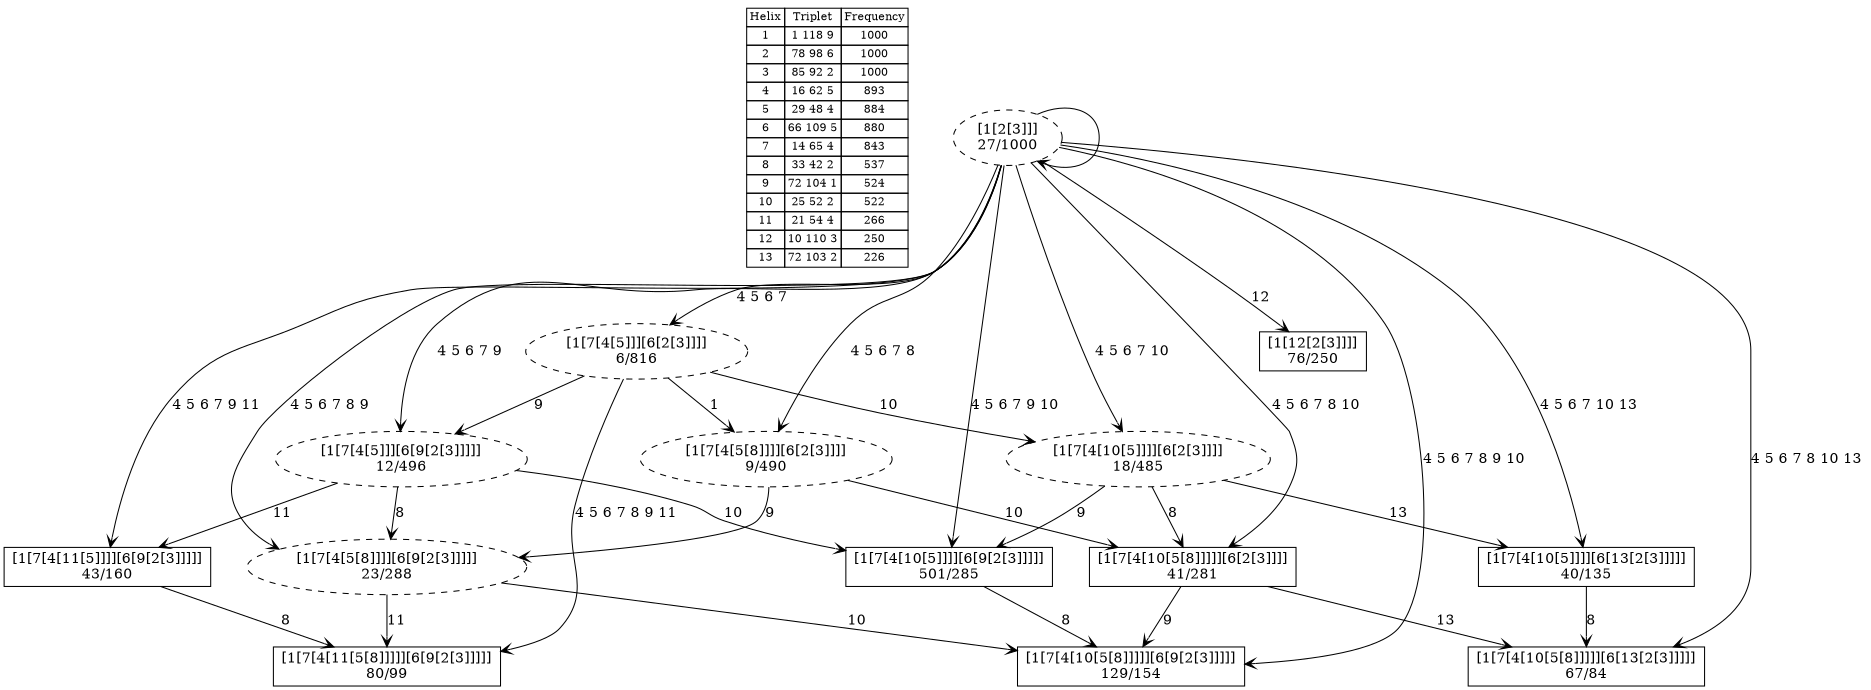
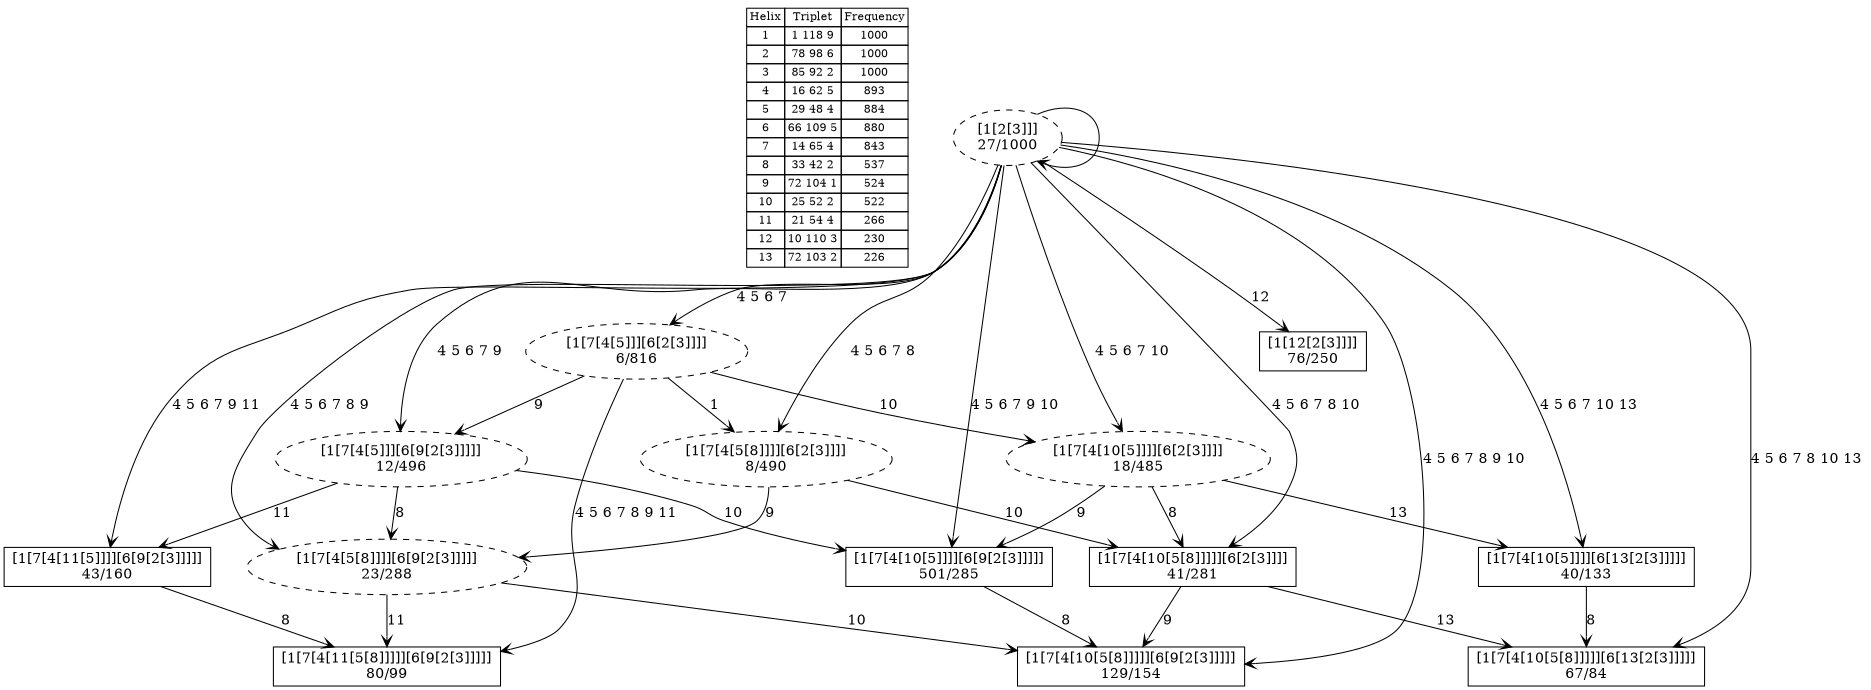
  digraph {
    nodesep=0.5
    node [shape=box]
    edge [arrowhead=vee]
-   n1 [fontsize=11 label=< <table border="0" cellborder="1" cellspacing="0"><tr><td>Helix</td><td>Triplet</td><td>Frequency</td></tr> <tr><td>1</td><td>1 118 9</td><td>1000</td></tr> <tr><td>2</td><td>78 98 6</td><td>1000</td></tr> <tr><td>3</td><td>85 92 2</td><td>1000</td></tr> <tr><td>4</td><td>16 62 5</td><td>893</td></tr> <tr><td>5</td><td>29 48 4</td><td>884</td></tr> <tr><td>6</td><td>66 109 5</td><td>880</td></tr> <tr><td>7</td><td>14 65 4</td><td>843</td></tr> <tr><td>8</td><td>33 42 2</td><td>537</td></tr> <tr><td>9</td><td>72 104 1</td><td>524</td></tr> <tr><td>10</td><td>25 52 2</td><td>522</td></tr> <tr><td>11</td><td>21 54 4</td><td>266</td></tr> <tr><td>12</td><td>10 110 3</td><td>250</td></tr> <tr><td>13</td><td>72 103 2</td><td>226</td></tr> </table>> shape=plaintext]
+   n1 [fontsize=11 label=< <table border="0" cellborder="1" cellspacing="0"><tr><td>Helix</td><td>Triplet</td><td>Frequency</td></tr> <tr><td>1</td><td>1 118 9</td><td>1000</td></tr> <tr><td>2</td><td>78 98 6</td><td>1000</td></tr> <tr><td>3</td><td>85 92 2</td><td>1000</td></tr> <tr><td>4</td><td>16 62 5</td><td>893</td></tr> <tr><td>5</td><td>29 48 4</td><td>884</td></tr> <tr><td>6</td><td>66 109 5</td><td>880</td></tr> <tr><td>7</td><td>14 65 4</td><td>843</td></tr> <tr><td>8</td><td>33 42 2</td><td>537</td></tr> <tr><td>9</td><td>72 104 1</td><td>524</td></tr> <tr><td>10</td><td>25 52 2</td><td>522</td></tr> <tr><td>11</td><td>21 54 4</td><td>266</td></tr> <tr><td>12</td><td>10 110 3</td><td>230</td></tr> <tr><td>13</td><td>72 103 2</td><td>226</td></tr> </table>> shape=plaintext]
    n2 [label="[1[7[4[10[5[8]]]]][6[9[2[3]]]]]\n129/154"]
    n3 [label="[1[7[4[10[5]]]][6[9[2[3]]]]]\n501/285"]
    n4 [label="[1[7[4[11[5[8]]]]][6[9[2[3]]]]]\n80/99"]
    n5 [label="[1[12[2[3]]]]\n76/250"]
    n6 [label="[1[7[4[10[5[8]]]]][6[13[2[3]]]]]\n67/84"]
    n7 [label="[1[7[4[11[5]]]][6[9[2[3]]]]]\n43/160"]
    n8 [label="[1[7[4[10[5[8]]]]][6[2[3]]]]\n41/281"]
-   n9 [label="[1[7[4[10[5]]]][6[13[2[3]]]]]\n40/135"]
+   n9 [label="[1[7[4[10[5]]]][6[13[2[3]]]]]\n40/133"]
    n10 [label="[1[7[4[5[8]]]][6[9[2[3]]]]]\n23/288" style=dashed shape=""]
    n11 [label="[1[2[3]]]\n27/1000" style=dashed shape=""]
    n12 [label="[1[7[4[5]]][6[9[2[3]]]]]\n12/496" style=dashed shape=""]
    n13 [label="[1[7[4[10[5]]]][6[2[3]]]]\n18/485" style=dashed shape=""]
-   n14 [label="[1[7[4[5[8]]]][6[2[3]]]]\n9/490" style=dashed shape=""]
+   n14 [label="[1[7[4[5[8]]]][6[2[3]]]]\n8/490" style=dashed shape=""]
    n15 [label="[1[7[4[5]]][6[2[3]]]]\n6/816" style=dashed shape=""]
    n3 -> n2 [label="8 "]
    n7 -> n4 [label="8 "]
    n8 -> n2 [label="9 "]
    n8 -> n6 [label="13 "]
    n9 -> n6 [label="8 "]
    n10 -> n2 [label="10 "]
    n10 -> n4 [label="11 "]
    n11 -> n2 [label="4 5 6 7 8 9 10 "]
    n11 -> n3 [label="4 5 6 7 9 10 "]
    n11 -> n5 [label="12 "]
    n11 -> n6 [label="4 5 6 7 8 10 13 "]
    n11 -> n7 [label="4 5 6 7 9 11 "]
    n11 -> n8 [label="4 5 6 7 8 10 "]
    n11 -> n9 [label="4 5 6 7 10 13 "]
    n11 -> n10 [label="4 5 6 7 8 9 "]
    n11 -> n11
    n11 -> n12 [label="4 5 6 7 9 "]
    n11 -> n13 [label="4 5 6 7 10 "]
    n11 -> n14 [label="4 5 6 7 8 "]
    n11 -> n15 [label="4 5 6 7 "]
    n12 -> n3 [label="10 "]
    n12 -> n7 [label="11 "]
    n12 -> n10 [label="8 "]
    n13 -> n3 [label="9 "]
    n13 -> n8 [label="8 "]
    n13 -> n9 [label="13 "]
    n14 -> n8 [label="10 "]
    n14 -> n10 [label="9 "]
    n15 -> n4 [label="4 5 6 7 8 9 11 "]
    n15 -> n12 [label="9 "]
    n15 -> n13 [label="10 "]
    n15 -> n14 [label="1 "]
  }
